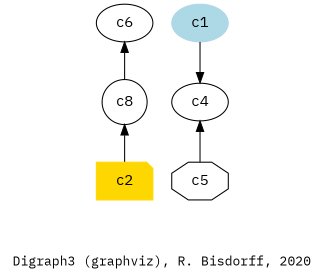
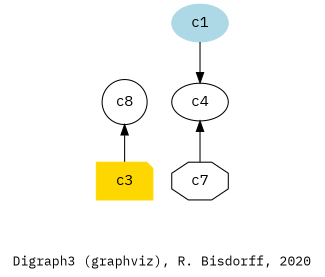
  digraph {
    fontname="IBM Plex Mono"
    fontsize=12
    label="\nDigraph3 (graphviz), R. Bisdorff, 2020"
    node [fontname="IBM Plex Mono" shape=ellipse]
    edge [color=black dir=back fontname="IBM Plex Mono"]
-   n1 [color=gold label=c2 shape=note style=filled]
+   n1 [color=gold label=c3 shape=note style=filled]
    n2 [color=lightblue label=c1 style=filled]
    n3 [label=c8 shape=circle]
    n4 [label=c4]
-   n5 [label=c5 shape=octagon]
-   n6 [label=c6]
+   n5 [label=c7 shape=octagon]
    subgraph sub_1 {
      rank=max
      n1
    }
    subgraph sub_2 {
      rank=min
      n2
    }
    n1 -> n3 [dir=forward]
    n4 -> n2
    n4 -> n5
-   n6 -> n3
  }
